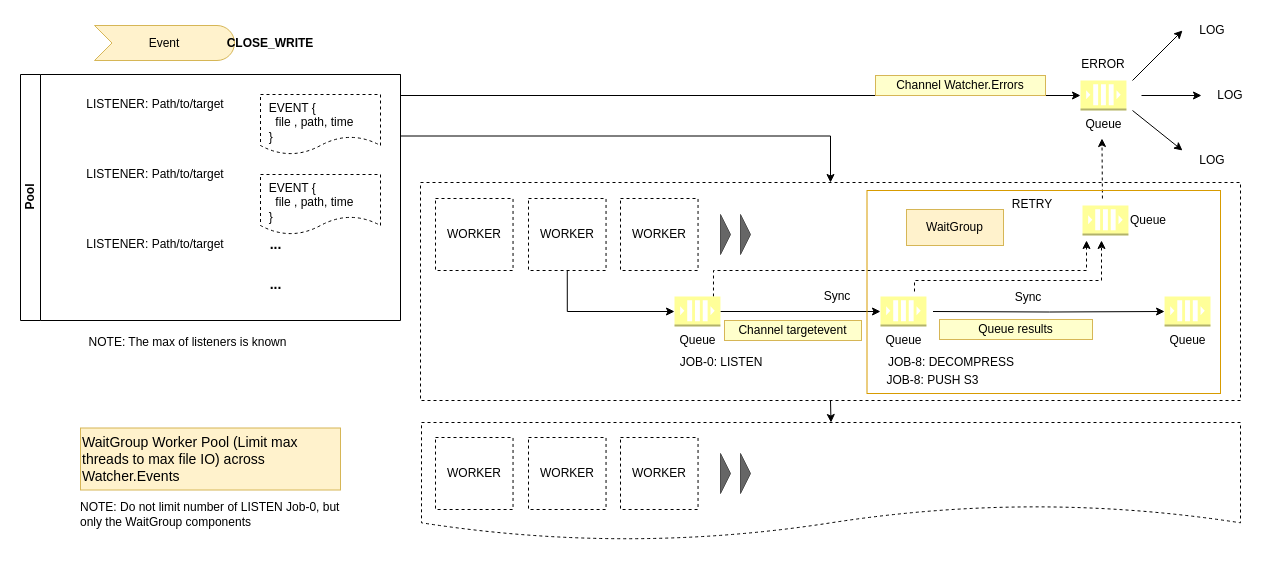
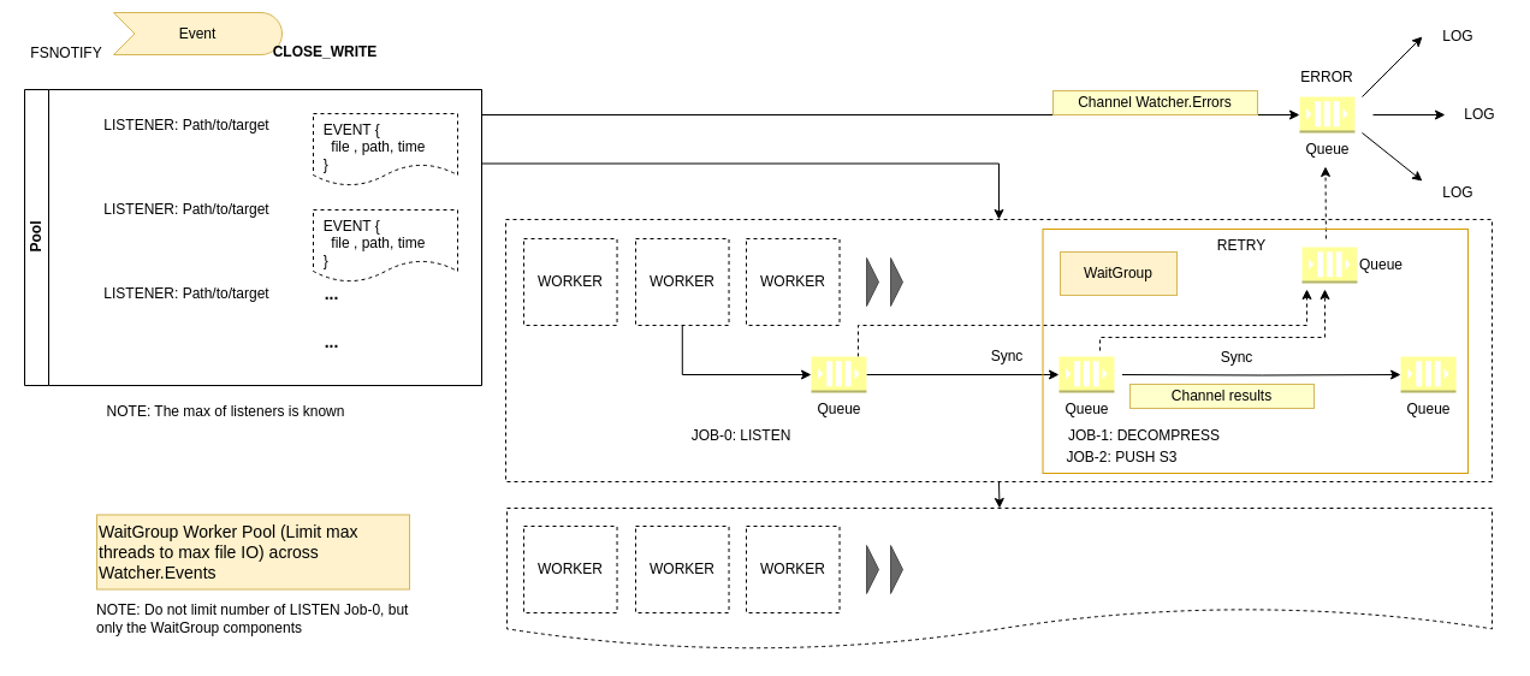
  <mxCell id="0" />
  <mxCell id="1" parent="0" />
  <mxCell id="2" style="edgeStyle=orthogonalEdgeStyle;rounded=0;orthogonalLoop=1;jettySize=auto;html=1;exitX=0.5;exitY=1;exitDx=0;exitDy=0;entryX=0.5;entryY=0;entryDx=0;entryDy=0;" parent="1" source="3" target="48" edge="1"><mxGeometry relative="1" as="geometry" /></mxCell>
  <mxCell id="3" value="" style="rounded=0;whiteSpace=wrap;html=1;dashed=1;" parent="1" vertex="1"><mxGeometry x="420" y="182" width="820" height="218" as="geometry" /></mxCell>
  <mxCell id="4" style="edgeStyle=orthogonalEdgeStyle;rounded=0;orthogonalLoop=1;jettySize=auto;html=1;exitX=1;exitY=0.25;exitDx=0;exitDy=0;entryX=0.5;entryY=0;entryDx=0;entryDy=0;" parent="1" source="6" target="3" edge="1"><mxGeometry relative="1" as="geometry" /></mxCell>
  <mxCell id="5" style="edgeStyle=orthogonalEdgeStyle;rounded=0;orthogonalLoop=1;jettySize=auto;html=1;exitX=1;exitY=0;exitDx=0;exitDy=0;entryX=0;entryY=0.5;entryDx=0;entryDy=0;entryPerimeter=0;" parent="1" source="6" target="39" edge="1"><mxGeometry relative="1" as="geometry"><mxPoint x="1200" y="35" as="targetPoint" /><Array as="points"><mxPoint x="400" y="95" /></Array></mxGeometry></mxCell>
  <mxCell id="6" value="Pool" style="swimlane;html=1;horizontal=0;startSize=20;" parent="1" vertex="1"><mxGeometry x="20" y="74" width="380" height="246" as="geometry" /></mxCell>
  <mxCell id="7" value="&amp;nbsp; EVENT {&lt;br&gt;&amp;nbsp;&amp;nbsp;&amp;nbsp; file , path, time&lt;br&gt;&amp;nbsp; }" style="shape=document;whiteSpace=wrap;html=1;boundedLbl=1;dashed=1;align=left;verticalAlign=top;" parent="6" vertex="1"><mxGeometry x="240" y="20" width="120" height="60" as="geometry" /></mxCell>
  <mxCell id="8" value="&lt;font style=&quot;font-size: 14px&quot;&gt;&lt;b&gt;...&lt;/b&gt;&lt;/font&gt;" style="text;html=1;align=center;verticalAlign=middle;resizable=0;points=[];autosize=1;" parent="6" vertex="1"><mxGeometry x="240" y="160" width="30" height="20" as="geometry" /></mxCell>
  <mxCell id="9" value="LISTENER: Path/to/target" style="text;html=1;strokeColor=none;fillColor=none;align=center;verticalAlign=middle;whiteSpace=wrap;rounded=0;dashed=1;" parent="6" vertex="1"><mxGeometry x="40" y="20" width="190" height="20" as="geometry" /></mxCell>
  <mxCell id="10" value="LISTENER: Path/to/target" style="text;html=1;strokeColor=none;fillColor=none;align=center;verticalAlign=middle;whiteSpace=wrap;rounded=0;dashed=1;" parent="6" vertex="1"><mxGeometry x="40" y="90" width="190" height="20" as="geometry" /></mxCell>
  <mxCell id="11" value="LISTENER: Path/to/target" style="text;html=1;strokeColor=none;fillColor=none;align=center;verticalAlign=middle;whiteSpace=wrap;rounded=0;dashed=1;" parent="6" vertex="1"><mxGeometry x="40" y="160" width="190" height="20" as="geometry" /></mxCell>
  <mxCell id="12" value="&lt;font style=&quot;font-size: 14px&quot;&gt;&lt;b&gt;...&lt;/b&gt;&lt;/font&gt;" style="text;html=1;align=center;verticalAlign=middle;resizable=0;points=[];autosize=1;" parent="6" vertex="1"><mxGeometry x="240" y="200" width="30" height="20" as="geometry" /></mxCell>
  <mxCell id="13" value="&amp;nbsp; EVENT {&lt;br&gt;&amp;nbsp;&amp;nbsp;&amp;nbsp; file , path, time&lt;br&gt;&amp;nbsp; }" style="shape=document;whiteSpace=wrap;html=1;boundedLbl=1;dashed=1;align=left;verticalAlign=top;" parent="6" vertex="1"><mxGeometry x="240" y="100" width="120" height="60" as="geometry" /></mxCell>
  <mxCell id="14" style="edgeStyle=orthogonalEdgeStyle;rounded=0;orthogonalLoop=1;jettySize=auto;html=1;exitX=0.5;exitY=1;exitDx=0;exitDy=0;entryX=0;entryY=0.5;entryDx=0;entryDy=0;entryPerimeter=0;" parent="1" source="15" target="18" edge="1"><mxGeometry relative="1" as="geometry" /></mxCell>
  <mxCell id="15" value="WORKER" style="rounded=0;whiteSpace=wrap;html=1;dashed=1;" parent="1" vertex="1"><mxGeometry x="528" y="198" width="77.54" height="72" as="geometry" /></mxCell>
  <mxCell id="16" style="edgeStyle=orthogonalEdgeStyle;rounded=0;orthogonalLoop=1;jettySize=auto;html=1;exitX=1;exitY=0.5;exitDx=0;exitDy=0;exitPerimeter=0;entryX=0;entryY=0.5;entryDx=0;entryDy=0;entryPerimeter=0;" parent="1" source="18" target="31" edge="1"><mxGeometry relative="1" as="geometry" /></mxCell>
  <mxCell id="17" style="edgeStyle=orthogonalEdgeStyle;rounded=0;orthogonalLoop=1;jettySize=auto;html=1;exitX=0.5;exitY=0;exitDx=0;exitDy=0;exitPerimeter=0;dashed=1;" edge="1" parent="1"><mxGeometry relative="1" as="geometry"><mxPoint x="1086" y="240" as="targetPoint" /><mxPoint x="712.97" y="296" as="sourcePoint" /><Array as="points"><mxPoint x="713" y="270" /><mxPoint x="1086" y="270" /></Array></mxGeometry></mxCell>
  <mxCell id="18" value="Queue" style="outlineConnect=0;dashed=0;verticalLabelPosition=bottom;verticalAlign=top;align=center;html=1;shape=mxgraph.aws3.queue;gradientColor=none;fillColor=#FFFF99;" parent="1" vertex="1"><mxGeometry x="674" y="296" width="45.94" height="30" as="geometry" /></mxCell>
- <mxCell id="19" value="Event" style="html=1;outlineConnect=0;whiteSpace=wrap;fillColor=#fff2cc;shape=mxgraph.archimate3.event;strokeColor=#d6b656;" parent="1" vertex="1"><mxGeometry x="94" y="25" width="140" height="35" as="geometry" /></mxCell>
+ <mxCell id="19" value="Event" style="html=1;outlineConnect=0;whiteSpace=wrap;fillColor=#fff2cc;shape=mxgraph.archimate3.event;strokeColor=#d6b656;" parent="1" vertex="1"><mxGeometry x="94" y="10" width="140" height="35" as="geometry" /></mxCell>
+ <mxCell id="20" value="FSNOTIFY" style="text;html=1;strokeColor=none;fillColor=none;align=center;verticalAlign=middle;whiteSpace=wrap;rounded=0;dashed=1;" parent="1" vertex="1"><mxGeometry x="35" y="34" width="40" height="20" as="geometry" /></mxCell>
  <mxCell id="21" value="&lt;b&gt;CLOSE_WRITE&lt;/b&gt;" style="text;html=1;strokeColor=none;fillColor=none;align=center;verticalAlign=middle;whiteSpace=wrap;rounded=0;dashed=1;" parent="1" vertex="1"><mxGeometry x="250" y="32.5" width="40" height="20" as="geometry" /></mxCell>
  <mxCell id="22" value="" style="endArrow=classic;html=1;" parent="1" edge="1"><mxGeometry width="50" height="50" relative="1" as="geometry"><mxPoint x="1132" y="80" as="sourcePoint" /><mxPoint x="1182" y="30" as="targetPoint" /></mxGeometry></mxCell>
  <mxCell id="23" value="" style="endArrow=classic;html=1;" parent="1" edge="1"><mxGeometry width="50" height="50" relative="1" as="geometry"><mxPoint x="1141" y="95" as="sourcePoint" /><mxPoint x="1201" y="95" as="targetPoint" /></mxGeometry></mxCell>
  <mxCell id="24" value="" style="endArrow=classic;html=1;" parent="1" edge="1"><mxGeometry width="50" height="50" relative="1" as="geometry"><mxPoint x="1132" y="110" as="sourcePoint" /><mxPoint x="1182" y="150" as="targetPoint" /></mxGeometry></mxCell>
  <mxCell id="25" value="LOG" style="text;html=1;strokeColor=none;fillColor=none;align=center;verticalAlign=middle;whiteSpace=wrap;rounded=0;dashed=1;" parent="1" vertex="1"><mxGeometry x="1192" y="20" width="40" height="20" as="geometry" /></mxCell>
  <mxCell id="26" value="LOG" style="text;html=1;strokeColor=none;fillColor=none;align=center;verticalAlign=middle;whiteSpace=wrap;rounded=0;dashed=1;" parent="1" vertex="1"><mxGeometry x="1192" y="150" width="40" height="20" as="geometry" /></mxCell>
  <mxCell id="27" value="LOG" style="text;html=1;strokeColor=none;fillColor=none;align=center;verticalAlign=middle;whiteSpace=wrap;rounded=0;dashed=1;" parent="1" vertex="1"><mxGeometry x="1210" y="85" width="40" height="20" as="geometry" /></mxCell>
  <mxCell id="28" value="Channel Watcher.Errors" style="text;html=1;strokeColor=#d6b656;align=center;verticalAlign=middle;whiteSpace=wrap;rounded=0;fillColor=#FFFFCC;" parent="1" vertex="1"><mxGeometry x="875" y="75" width="170" height="20" as="geometry" /></mxCell>
  <mxCell id="29" style="edgeStyle=orthogonalEdgeStyle;rounded=0;orthogonalLoop=1;jettySize=auto;html=1;entryX=0;entryY=0.5;entryDx=0;entryDy=0;entryPerimeter=0;" parent="1" edge="1" target="32"><mxGeometry relative="1" as="geometry"><mxPoint x="1086" y="311" as="targetPoint" /><mxPoint x="932.5" y="311" as="sourcePoint" /></mxGeometry></mxCell>
  <mxCell id="30" style="edgeStyle=orthogonalEdgeStyle;rounded=0;orthogonalLoop=1;jettySize=auto;html=1;dashed=1;" parent="1" edge="1"><mxGeometry relative="1" as="geometry"><mxPoint x="1101" y="240" as="targetPoint" /><Array as="points"><mxPoint x="914" y="280" /><mxPoint x="1101" y="280" /></Array><mxPoint x="914" y="291" as="sourcePoint" /></mxGeometry></mxCell>
  <mxCell id="31" value="Queue" style="outlineConnect=0;dashed=0;verticalLabelPosition=bottom;verticalAlign=top;align=center;html=1;shape=mxgraph.aws3.queue;gradientColor=none;fillColor=#FFFF99;" parent="1" vertex="1"><mxGeometry x="880" y="296" width="45.94" height="30" as="geometry" /></mxCell>
  <mxCell id="32" value="Queue" style="outlineConnect=0;dashed=0;verticalLabelPosition=bottom;verticalAlign=top;align=center;html=1;shape=mxgraph.aws3.queue;gradientColor=none;fillColor=#FFFF99;" parent="1" vertex="1"><mxGeometry x="1164.06" y="296" width="45.94" height="30" as="geometry" /></mxCell>
- <mxCell id="33" value="JOB-8: DECOMPRESS" style="text;html=1;strokeColor=none;fillColor=none;align=center;verticalAlign=middle;whiteSpace=wrap;rounded=0;dashed=1;" parent="1" vertex="1"><mxGeometry x="880" y="352" width="142" height="20" as="geometry" /></mxCell>
- <mxCell id="34" value="JOB-8: PUSH S3" style="text;html=1;strokeColor=none;fillColor=none;align=center;verticalAlign=middle;whiteSpace=wrap;rounded=0;dashed=1;" parent="1" vertex="1"><mxGeometry x="871" y="370" width="123" height="20" as="geometry" /></mxCell>
+ <mxCell id="33" value="JOB-1: DECOMPRESS" style="text;html=1;strokeColor=none;fillColor=none;align=center;verticalAlign=middle;whiteSpace=wrap;rounded=0;dashed=1;" parent="1" vertex="1"><mxGeometry x="880" y="352" width="142" height="20" as="geometry" /></mxCell>
+ <mxCell id="34" value="JOB-2: PUSH S3" style="text;html=1;strokeColor=none;fillColor=none;align=center;verticalAlign=middle;whiteSpace=wrap;rounded=0;dashed=1;" parent="1" vertex="1"><mxGeometry x="871" y="370" width="123" height="20" as="geometry" /></mxCell>
  <mxCell id="35" value="Sync" style="text;html=1;strokeColor=none;fillColor=none;align=center;verticalAlign=middle;whiteSpace=wrap;rounded=0;dashed=1;" parent="1" vertex="1"><mxGeometry x="817" y="286" width="40" height="20" as="geometry" /></mxCell>
  <mxCell id="36" value="Sync" style="text;html=1;strokeColor=none;fillColor=none;align=center;verticalAlign=middle;whiteSpace=wrap;rounded=0;dashed=1;" parent="1" vertex="1"><mxGeometry x="1008.47" y="287" width="40" height="20" as="geometry" /></mxCell>
  <mxCell id="37" value="" style="triangle;whiteSpace=wrap;html=1;align=left;fillColor=#666666;strokeColor=#4D4D4D;" parent="1" vertex="1"><mxGeometry x="720" y="214" width="10" height="40" as="geometry" /></mxCell>
  <mxCell id="38" value="" style="triangle;whiteSpace=wrap;html=1;align=left;fillColor=#666666;strokeColor=#4D4D4D;" parent="1" vertex="1"><mxGeometry x="740" y="214" width="10" height="40" as="geometry" /></mxCell>
  <mxCell id="39" value="Queue" style="outlineConnect=0;dashed=0;verticalLabelPosition=bottom;verticalAlign=top;align=center;html=1;shape=mxgraph.aws3.queue;gradientColor=none;fillColor=#FFFF99;" parent="1" vertex="1"><mxGeometry x="1080" y="80" width="45.94" height="30" as="geometry" /></mxCell>
  <mxCell id="40" value="ERROR" style="text;html=1;strokeColor=none;fillColor=none;align=center;verticalAlign=middle;whiteSpace=wrap;rounded=0;" parent="1" vertex="1"><mxGeometry x="1082.97" y="54" width="40" height="20" as="geometry" /></mxCell>
  <mxCell id="41" value="RETRY" style="text;html=1;strokeColor=none;fillColor=none;align=center;verticalAlign=middle;whiteSpace=wrap;rounded=0;" parent="1" vertex="1"><mxGeometry x="1011.97" y="194" width="40" height="20" as="geometry" /></mxCell>
  <mxCell id="42" value="Queue" style="outlineConnect=0;dashed=0;verticalLabelPosition=middle;verticalAlign=middle;align=left;html=1;shape=mxgraph.aws3.queue;gradientColor=none;fillColor=#FFFF99;labelPosition=right;" parent="1" vertex="1"><mxGeometry x="1082" y="205" width="45.94" height="30" as="geometry" /></mxCell>
- <mxCell id="43" value="JOB-0: LISTEN" style="text;html=1;strokeColor=none;fillColor=none;align=center;verticalAlign=middle;whiteSpace=wrap;rounded=0;dashed=1;" parent="1" vertex="1"><mxGeometry x="650" y="352" width="142" height="20" as="geometry" /></mxCell>
- <mxCell id="44" value="Channel targetevent" style="text;html=1;strokeColor=#d6b656;align=center;verticalAlign=middle;whiteSpace=wrap;rounded=0;fillColor=#FFFFCC;" parent="1" vertex="1"><mxGeometry x="724" y="320" width="137" height="20" as="geometry" /></mxCell>
- <mxCell id="45" value="Queue results" style="text;html=1;strokeColor=#d6b656;align=center;verticalAlign=middle;whiteSpace=wrap;rounded=0;fillColor=#FFFFCC;" parent="1" vertex="1"><mxGeometry x="939" y="319" width="153" height="20" as="geometry" /></mxCell>
+ <mxCell id="43" value="JOB-0: LISTEN" style="text;html=1;strokeColor=none;fillColor=none;align=center;verticalAlign=middle;whiteSpace=wrap;rounded=0;dashed=1;" parent="1" vertex="1"><mxGeometry x="545" y="352" width="142" height="20" as="geometry" /></mxCell>
+ <mxCell id="45" value="Channel results" style="text;html=1;strokeColor=#d6b656;align=center;verticalAlign=middle;whiteSpace=wrap;rounded=0;fillColor=#FFFFCC;" parent="1" vertex="1"><mxGeometry x="939" y="319" width="153" height="20" as="geometry" /></mxCell>
  <mxCell id="46" value="&lt;font style=&quot;font-size: 14px&quot;&gt;WaitGroup Worker Pool (Limit max threads to max file IO) across Watcher.Events&lt;br&gt;&lt;/font&gt;" style="text;html=1;strokeColor=#d6b656;fillColor=#fff2cc;align=left;verticalAlign=middle;whiteSpace=wrap;rounded=0;" parent="1" vertex="1"><mxGeometry x="80" y="427.5" width="260" height="62" as="geometry" /></mxCell>
- <mxCell id="47" value="WaitGroup" style="text;html=1;strokeColor=#d6b656;fillColor=#fff2cc;align=center;verticalAlign=middle;whiteSpace=wrap;rounded=0;" parent="1" vertex="1"><mxGeometry x="906" y="209" width="97" height="36" as="geometry" /></mxCell>
+ <mxCell id="47" value="WaitGroup" style="text;html=1;strokeColor=#d6b656;fillColor=#fff2cc;align=center;verticalAlign=middle;whiteSpace=wrap;rounded=0;" parent="1" vertex="1"><mxGeometry x="881" y="209" width="97" height="36" as="geometry" /></mxCell>
  <mxCell id="48" value="" style="shape=document;whiteSpace=wrap;html=1;boundedLbl=1;fillColor=none;align=left;dashed=1;" parent="1" vertex="1"><mxGeometry x="421" y="422" width="819" height="118" as="geometry" /></mxCell>
  <mxCell id="49" value="NOTE: The max of listeners is known" style="text;html=1;strokeColor=none;fillColor=none;align=center;verticalAlign=middle;whiteSpace=wrap;rounded=0;dashed=1;" parent="1" vertex="1"><mxGeometry x="50" y="332" width="275" height="20" as="geometry" /></mxCell>
  <mxCell id="50" value="NOTE: Do not limit number of LISTEN Job-0, but only the WaitGroup components" style="text;html=1;strokeColor=none;fillColor=none;align=left;verticalAlign=middle;whiteSpace=wrap;rounded=0;dashed=1;" parent="1" vertex="1"><mxGeometry x="77.5" y="503.5" width="269" height="20" as="geometry" /></mxCell>
  <mxCell id="51" value="WORKER" style="rounded=0;whiteSpace=wrap;html=1;dashed=1;" vertex="1" parent="1"><mxGeometry x="435" y="198" width="77.54" height="72" as="geometry" /></mxCell>
  <mxCell id="52" value="WORKER" style="rounded=0;whiteSpace=wrap;html=1;dashed=1;" vertex="1" parent="1"><mxGeometry x="620" y="198" width="77.54" height="72" as="geometry" /></mxCell>
  <mxCell id="53" value="WORKER" style="rounded=0;whiteSpace=wrap;html=1;dashed=1;" vertex="1" parent="1"><mxGeometry x="528" y="437" width="77.54" height="72" as="geometry" /></mxCell>
  <mxCell id="54" value="" style="triangle;whiteSpace=wrap;html=1;align=left;fillColor=#666666;strokeColor=#4D4D4D;" vertex="1" parent="1"><mxGeometry x="720" y="453" width="10" height="40" as="geometry" /></mxCell>
  <mxCell id="55" value="" style="triangle;whiteSpace=wrap;html=1;align=left;fillColor=#666666;strokeColor=#4D4D4D;" vertex="1" parent="1"><mxGeometry x="740" y="453" width="10" height="40" as="geometry" /></mxCell>
  <mxCell id="56" value="WORKER" style="rounded=0;whiteSpace=wrap;html=1;dashed=1;" vertex="1" parent="1"><mxGeometry x="435" y="437" width="77.54" height="72" as="geometry" /></mxCell>
  <mxCell id="57" value="WORKER" style="rounded=0;whiteSpace=wrap;html=1;dashed=1;" vertex="1" parent="1"><mxGeometry x="620" y="437" width="77.54" height="72" as="geometry" /></mxCell>
  <mxCell id="58" value="" style="endArrow=classic;html=1;dashed=1;" edge="1" parent="1"><mxGeometry width="50" height="50" relative="1" as="geometry"><mxPoint x="1101.94" y="198" as="sourcePoint" /><mxPoint x="1101.47" y="138" as="targetPoint" /></mxGeometry></mxCell>
  <mxCell id="59" value="" style="rounded=0;whiteSpace=wrap;html=1;align=left;strokeColor=#d79b00;fillColor=none;" vertex="1" parent="1"><mxGeometry x="866.5" y="190" width="353.5" height="203" as="geometry" /></mxCell>
